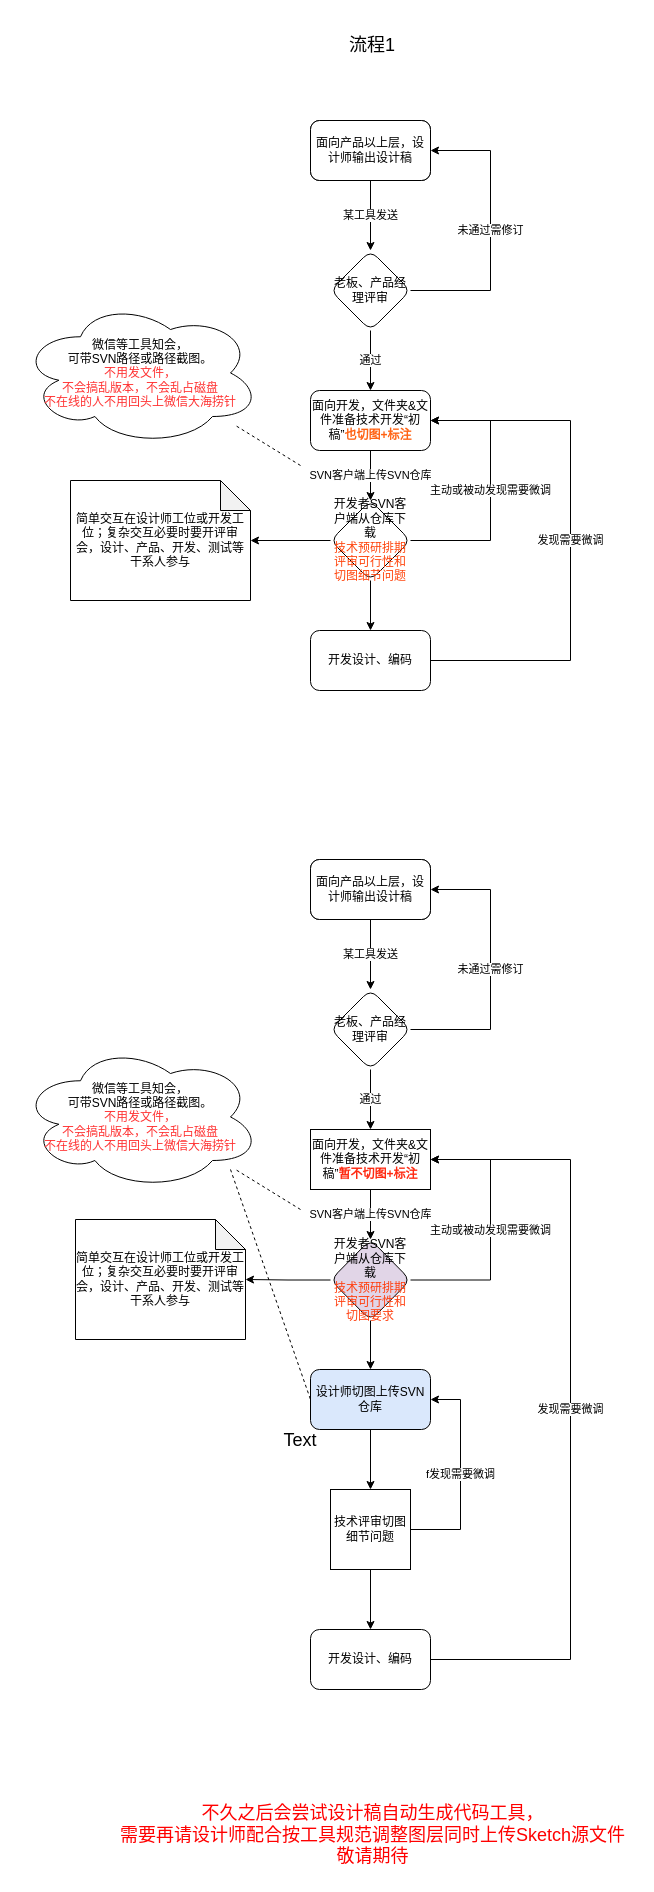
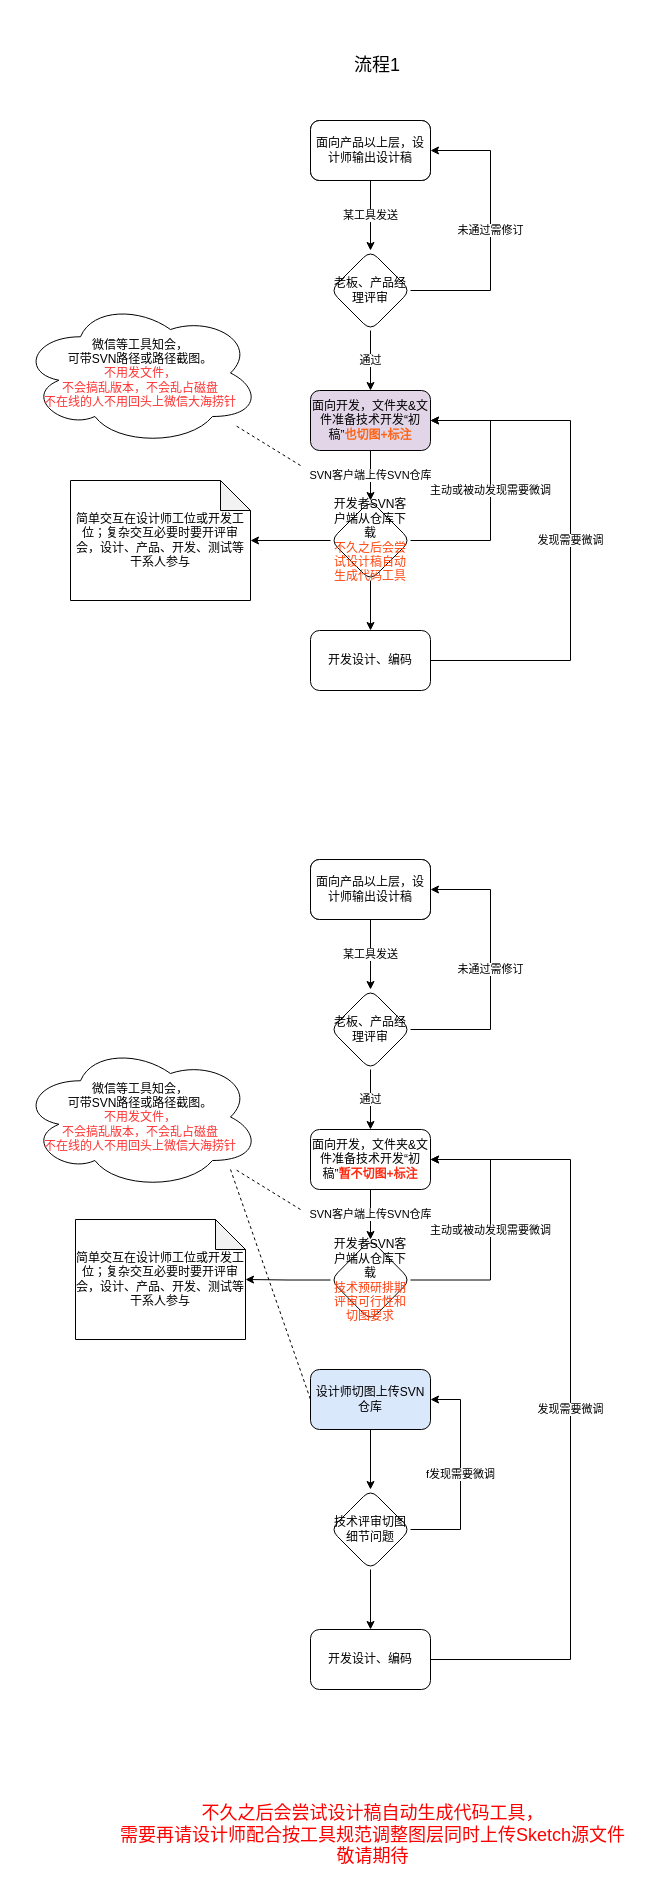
  <mxCell id="0" />
  <mxCell id="1" parent="0" />
  <mxCell id="2" value="" style="rounded=1;whiteSpace=wrap;html=1;" vertex="1" parent="1"><mxGeometry x="310" y="120" width="120" height="60" as="geometry" /></mxCell>
  <mxCell id="3" value="某工具发送" style="edgeStyle=orthogonalEdgeStyle;rounded=0;orthogonalLoop=1;jettySize=auto;html=1;" edge="1" parent="1" source="4" target="7"><mxGeometry relative="1" as="geometry" /></mxCell>
  <mxCell id="4" value="面向产品以上层，设计师输出设计稿" style="rounded=1;whiteSpace=wrap;html=1;" vertex="1" parent="1"><mxGeometry x="310" y="120" width="120" height="60" as="geometry" /></mxCell>
  <mxCell id="5" value="未通过需修订" style="edgeStyle=orthogonalEdgeStyle;rounded=0;orthogonalLoop=1;jettySize=auto;html=1;entryX=1;entryY=0.5;entryDx=0;entryDy=0;" edge="1" parent="1" source="7" target="4"><mxGeometry relative="1" as="geometry"><mxPoint x="480" y="140" as="targetPoint" /><Array as="points"><mxPoint x="490" y="290" /><mxPoint x="490" y="150" /></Array></mxGeometry></mxCell>
  <mxCell id="6" value="通过" style="edgeStyle=orthogonalEdgeStyle;rounded=0;orthogonalLoop=1;jettySize=auto;html=1;" edge="1" parent="1" source="7" target="13"><mxGeometry relative="1" as="geometry" /></mxCell>
  <mxCell id="7" value="老板、产品经理评审" style="rhombus;whiteSpace=wrap;html=1;rounded=1;" vertex="1" parent="1"><mxGeometry x="330" y="250" width="80" height="80" as="geometry" /></mxCell>
  <mxCell id="8" value="主动或被动发现需要微调" style="edgeStyle=orthogonalEdgeStyle;rounded=0;orthogonalLoop=1;jettySize=auto;html=1;entryX=1;entryY=0.5;entryDx=0;entryDy=0;" edge="1" parent="1" source="11" target="13"><mxGeometry relative="1" as="geometry"><mxPoint x="490" y="410" as="targetPoint" /><Array as="points"><mxPoint x="490" y="540" /><mxPoint x="490" y="420" /></Array></mxGeometry></mxCell>
  <mxCell id="9" value="" style="edgeStyle=orthogonalEdgeStyle;rounded=0;orthogonalLoop=1;jettySize=auto;html=1;" edge="1" parent="1" source="11" target="15"><mxGeometry relative="1" as="geometry" /></mxCell>
  <mxCell id="10" value="" style="edgeStyle=orthogonalEdgeStyle;rounded=0;orthogonalLoop=1;jettySize=auto;html=1;" edge="1" parent="1" source="11" target="16"><mxGeometry relative="1" as="geometry" /></mxCell>
- <mxCell id="11" value="开发者SVN客户端从仓库下载&lt;br&gt;&lt;font color=&quot;#ff450d&quot;&gt;技术预研排期评审可行性和切图细节问题&lt;/font&gt;" style="rhombus;whiteSpace=wrap;html=1;rounded=1;" vertex="1" parent="1"><mxGeometry x="330" y="500" width="80" height="80" as="geometry" /></mxCell>
+ <mxCell id="11" value="开发者SVN客户端从仓库下载&lt;br&gt;&lt;font color=&quot;#ff450d&quot;&gt;不久之后会尝试设计稿自动生成代码工具&lt;/font&gt;" style="rhombus;whiteSpace=wrap;html=1;rounded=1;" vertex="1" parent="1"><mxGeometry x="330" y="500" width="80" height="80" as="geometry" /></mxCell>
  <mxCell id="12" value="SVN客户端上传SVN仓库" style="edgeStyle=orthogonalEdgeStyle;rounded=0;orthogonalLoop=1;jettySize=auto;html=1;entryX=0.5;entryY=0;entryDx=0;entryDy=0;" edge="1" parent="1" source="13" target="11"><mxGeometry relative="1" as="geometry" /></mxCell>
- <mxCell id="13" value="面向开发，文件夹&amp;amp;文件准备技术开发“初稿”&lt;b&gt;&lt;font color=&quot;#ff6314&quot;&gt;也切图+标注&lt;/font&gt;&lt;/b&gt;" style="whiteSpace=wrap;html=1;rounded=1;" vertex="1" parent="1"><mxGeometry x="310" y="390" width="120" height="60" as="geometry" /></mxCell>
+ <mxCell id="13" value="面向开发，文件夹&amp;amp;文件准备技术开发“初稿”&lt;b&gt;&lt;font color=&quot;#ff6314&quot;&gt;也切图+标注&lt;/font&gt;&lt;/b&gt;" style="whiteSpace=wrap;html=1;rounded=1;fillColor=#e1d5e7;" vertex="1" parent="1"><mxGeometry x="310" y="390" width="120" height="60" as="geometry" /></mxCell>
  <mxCell id="14" value="发现需要微调" style="edgeStyle=orthogonalEdgeStyle;rounded=0;orthogonalLoop=1;jettySize=auto;html=1;entryX=1;entryY=0.5;entryDx=0;entryDy=0;" edge="1" parent="1" source="15" target="13"><mxGeometry relative="1" as="geometry"><mxPoint x="490" y="420" as="targetPoint" /><Array as="points"><mxPoint x="570" y="660" /><mxPoint x="570" y="420" /></Array></mxGeometry></mxCell>
  <mxCell id="15" value="开发设计、编码" style="whiteSpace=wrap;html=1;rounded=1;" vertex="1" parent="1"><mxGeometry x="310" y="630" width="120" height="60" as="geometry" /></mxCell>
  <mxCell id="16" value="简单交互在设计师工位或开发工位；复杂交互必要时要开评审会，设计、产品、开发、测试等干系人参与" style="shape=note;whiteSpace=wrap;html=1;backgroundOutline=1;darkOpacity=0.05;rounded=1;" vertex="1" parent="1"><mxGeometry x="70" y="480" width="180" height="120" as="geometry" /></mxCell>
  <mxCell id="17" value="" style="rounded=1;whiteSpace=wrap;html=1;" vertex="1" parent="1"><mxGeometry x="310" y="859" width="120" height="60" as="geometry" /></mxCell>
  <mxCell id="18" value="某工具发送" style="edgeStyle=orthogonalEdgeStyle;rounded=0;orthogonalLoop=1;jettySize=auto;html=1;" edge="1" parent="1" source="19" target="22"><mxGeometry relative="1" as="geometry" /></mxCell>
  <mxCell id="19" value="面向产品以上层，设计师输出设计稿" style="rounded=1;whiteSpace=wrap;html=1;" vertex="1" parent="1"><mxGeometry x="310" y="859" width="120" height="60" as="geometry" /></mxCell>
  <mxCell id="20" value="未通过需修订" style="edgeStyle=orthogonalEdgeStyle;rounded=0;orthogonalLoop=1;jettySize=auto;html=1;entryX=1;entryY=0.5;entryDx=0;entryDy=0;" edge="1" parent="1" source="22" target="19"><mxGeometry relative="1" as="geometry"><mxPoint x="480" y="879" as="targetPoint" /><Array as="points"><mxPoint x="490" y="1029" /><mxPoint x="490" y="889" /></Array></mxGeometry></mxCell>
  <mxCell id="21" value="通过" style="edgeStyle=orthogonalEdgeStyle;rounded=0;orthogonalLoop=1;jettySize=auto;html=1;" edge="1" parent="1" source="22" target="28"><mxGeometry relative="1" as="geometry" /></mxCell>
  <mxCell id="22" value="老板、产品经理评审" style="rhombus;whiteSpace=wrap;html=1;rounded=1;" vertex="1" parent="1"><mxGeometry x="330" y="989" width="80" height="80" as="geometry" /></mxCell>
  <mxCell id="23" value="主动或被动发现需要微调" style="edgeStyle=orthogonalEdgeStyle;rounded=0;orthogonalLoop=1;jettySize=auto;html=1;entryX=1;entryY=0.5;entryDx=0;entryDy=0;" edge="1" parent="1" source="26" target="28"><mxGeometry relative="1" as="geometry"><mxPoint x="490" y="1149" as="targetPoint" /><Array as="points"><mxPoint x="490" y="1279" /><mxPoint x="490" y="1159" /></Array></mxGeometry></mxCell>
  <mxCell id="24" value="" style="edgeStyle=orthogonalEdgeStyle;rounded=0;orthogonalLoop=1;jettySize=auto;html=1;" edge="1" parent="1" source="26" target="31"><mxGeometry relative="1" as="geometry" /></mxCell>
- <mxCell id="25" value="" style="edgeStyle=orthogonalEdgeStyle;rounded=0;orthogonalLoop=1;jettySize=auto;html=1;" edge="1" parent="1" source="26" target="33"><mxGeometry relative="1" as="geometry" /></mxCell>
- <mxCell id="26" value="开发者SVN客户端从仓库下载&lt;br&gt;&lt;font color=&quot;#ff3f0f&quot;&gt;技术预研排期评审可行性和切图要求&lt;/font&gt;" style="rhombus;whiteSpace=wrap;html=1;rounded=1;fillColor=#e1d5e7;" vertex="1" parent="1"><mxGeometry x="330" y="1239" width="80" height="81" as="geometry" /></mxCell>
+ <mxCell id="26" value="开发者SVN客户端从仓库下载&lt;br&gt;&lt;font color=&quot;#ff3f0f&quot;&gt;技术预研排期评审可行性和切图要求&lt;/font&gt;" style="rhombus;whiteSpace=wrap;html=1;rounded=1;" vertex="1" parent="1"><mxGeometry x="330" y="1239" width="80" height="81" as="geometry" /></mxCell>
  <mxCell id="27" value="SVN客户端上传SVN仓库" style="edgeStyle=orthogonalEdgeStyle;rounded=0;orthogonalLoop=1;jettySize=auto;html=1;entryX=0.5;entryY=0;entryDx=0;entryDy=0;" edge="1" parent="1" source="28" target="26"><mxGeometry relative="1" as="geometry" /></mxCell>
- <mxCell id="28" value="面向开发，文件夹&amp;amp;文件准备技术开发“初稿”&lt;b&gt;&lt;font color=&quot;#ff2a12&quot;&gt;暂不切图+标注&lt;/font&gt;&lt;/b&gt;" style="whiteSpace=wrap;html=1;rounded=0;" vertex="1" parent="1"><mxGeometry x="310" y="1129" width="120" height="60" as="geometry" /></mxCell>
+ <mxCell id="28" value="面向开发，文件夹&amp;amp;文件准备技术开发“初稿”&lt;b&gt;&lt;font color=&quot;#ff2a12&quot;&gt;暂不切图+标注&lt;/font&gt;&lt;/b&gt;" style="whiteSpace=wrap;html=1;rounded=1;" vertex="1" parent="1"><mxGeometry x="310" y="1129" width="120" height="60" as="geometry" /></mxCell>
  <mxCell id="29" value="发现需要微调" style="edgeStyle=orthogonalEdgeStyle;rounded=0;orthogonalLoop=1;jettySize=auto;html=1;exitX=1;exitY=0.5;exitDx=0;exitDy=0;entryX=1;entryY=0.5;entryDx=0;entryDy=0;" edge="1" parent="1" source="30" target="28"><mxGeometry relative="1" as="geometry"><mxPoint x="490" y="1159" as="targetPoint" /><Array as="points"><mxPoint x="570" y="1659" /><mxPoint x="570" y="1159" /></Array></mxGeometry></mxCell>
  <mxCell id="30" value="开发设计、编码" style="whiteSpace=wrap;html=1;rounded=1;" vertex="1" parent="1"><mxGeometry x="310" y="1629" width="120" height="60" as="geometry" /></mxCell>
  <mxCell id="31" value="简单交互在设计师工位或开发工位；复杂交互必要时要开评审会，设计、产品、开发、测试等干系人参与" style="shape=note;whiteSpace=wrap;html=1;backgroundOutline=1;darkOpacity=0.05;rounded=1;" vertex="1" parent="1"><mxGeometry x="75" y="1219" width="170" height="120" as="geometry" /></mxCell>
  <mxCell id="32" value="" style="edgeStyle=orthogonalEdgeStyle;rounded=0;orthogonalLoop=1;jettySize=auto;html=1;" edge="1" parent="1" source="33" target="36"><mxGeometry relative="1" as="geometry" /></mxCell>
  <mxCell id="33" value="设计师切图上传SVN仓库" style="whiteSpace=wrap;html=1;rounded=1;fillColor=#dae8fc;" vertex="1" parent="1"><mxGeometry x="310" y="1369" width="120" height="60" as="geometry" /></mxCell>
  <mxCell id="34" style="edgeStyle=orthogonalEdgeStyle;rounded=0;orthogonalLoop=1;jettySize=auto;html=1;entryX=0.5;entryY=0;entryDx=0;entryDy=0;" edge="1" parent="1" source="36" target="30"><mxGeometry relative="1" as="geometry" /></mxCell>
  <mxCell id="35" value="f发现需要微调" style="edgeStyle=orthogonalEdgeStyle;rounded=0;orthogonalLoop=1;jettySize=auto;html=1;" edge="1" parent="1" source="36" target="33"><mxGeometry relative="1" as="geometry"><mxPoint x="460" y="1399" as="targetPoint" /><Array as="points"><mxPoint x="460" y="1529" /><mxPoint x="460" y="1399" /></Array></mxGeometry></mxCell>
- <mxCell id="36" value="技术评审切图细节问题" style="whiteSpace=wrap;html=1;rounded=0;" vertex="1" parent="1"><mxGeometry x="330" y="1489" width="80" height="80" as="geometry" /></mxCell>
+ <mxCell id="36" value="技术评审切图细节问题" style="rhombus;whiteSpace=wrap;html=1;rounded=1;" vertex="1" parent="1"><mxGeometry x="330" y="1489" width="80" height="80" as="geometry" /></mxCell>
  <mxCell id="37" value="" style="endArrow=none;dashed=1;html=1;" edge="1" parent="1"><mxGeometry width="50" height="50" relative="1" as="geometry"><mxPoint x="300" y="1209" as="sourcePoint" /><mxPoint x="235" y="1169" as="targetPoint" /></mxGeometry></mxCell>
  <mxCell id="38" value="微信等工具知会，&lt;br&gt;可带SVN路径或路径截图。&lt;br&gt;&lt;font color=&quot;#ff3333&quot;&gt;不用发文件，&lt;br&gt;不会搞乱版本，不会乱占磁盘&lt;br&gt;不在线的人不用回头上微信大海捞针&lt;/font&gt;" style="ellipse;shape=cloud;whiteSpace=wrap;html=1;" vertex="1" parent="1"><mxGeometry x="20" y="300" width="240" height="145" as="geometry" /></mxCell>
  <mxCell id="39" value="" style="endArrow=none;dashed=1;html=1;" edge="1" parent="1"><mxGeometry width="50" height="50" relative="1" as="geometry"><mxPoint x="300" y="465" as="sourcePoint" /><mxPoint x="235" y="425" as="targetPoint" /></mxGeometry></mxCell>
  <mxCell id="40" value="" style="endArrow=none;dashed=1;html=1;exitX=0.85;exitY=0.818;exitDx=0;exitDy=0;exitPerimeter=0;entryX=0;entryY=0.5;entryDx=0;entryDy=0;" edge="1" parent="1" target="33"><mxGeometry width="50" height="50" relative="1" as="geometry"><mxPoint x="230" y="1168.98" as="sourcePoint" /><mxPoint x="490" y="1309" as="targetPoint" /></mxGeometry></mxCell>
  <mxCell id="41" value="微信等工具知会，&lt;br&gt;可带SVN路径或路径截图。&lt;br&gt;&lt;font color=&quot;#ff3333&quot;&gt;不用发文件，&lt;br&gt;不会搞乱版本，不会乱占磁盘&lt;br&gt;不在线的人不用回头上微信大海捞针&lt;br&gt;&lt;/font&gt;" style="ellipse;shape=cloud;whiteSpace=wrap;html=1;" vertex="1" parent="1"><mxGeometry x="20" y="1044" width="240" height="145" as="geometry" /></mxCell>
- <mxCell id="42" value="流程1" style="text;html=1;strokeColor=none;fillColor=none;align=center;verticalAlign=middle;whiteSpace=wrap;rounded=0;fontSize=18;" vertex="1" parent="1"><mxGeometry x="330" y="20" width="84" height="50" as="geometry" /></mxCell>
- <mxCell id="43" value="Text" style="text;html=1;strokeColor=none;fillColor=none;align=center;verticalAlign=middle;whiteSpace=wrap;rounded=0;fontSize=18;" vertex="1" parent="1"><mxGeometry x="280" y="1430" width="40" height="20" as="geometry" /></mxCell>
+ <mxCell id="42" value="流程1" style="text;html=1;strokeColor=none;fillColor=none;align=center;verticalAlign=middle;whiteSpace=wrap;rounded=0;fontSize=18;" vertex="1" parent="1"><mxGeometry x="335" y="40" width="84" height="50" as="geometry" /></mxCell>
  <mxCell id="44" value="不久之后会尝试设计稿自动生成代码工具，&lt;br&gt;需要再请设计师配合按工具规范调整图层同时上传Sketch源文件&lt;br&gt;敬请期待" style="text;html=1;align=center;verticalAlign=middle;resizable=0;points=[];autosize=1;strokeColor=none;fontSize=18;fontColor=#FF0000;" vertex="1" parent="1"><mxGeometry x="112" y="1800" width="520" height="70" as="geometry" /></mxCell>
